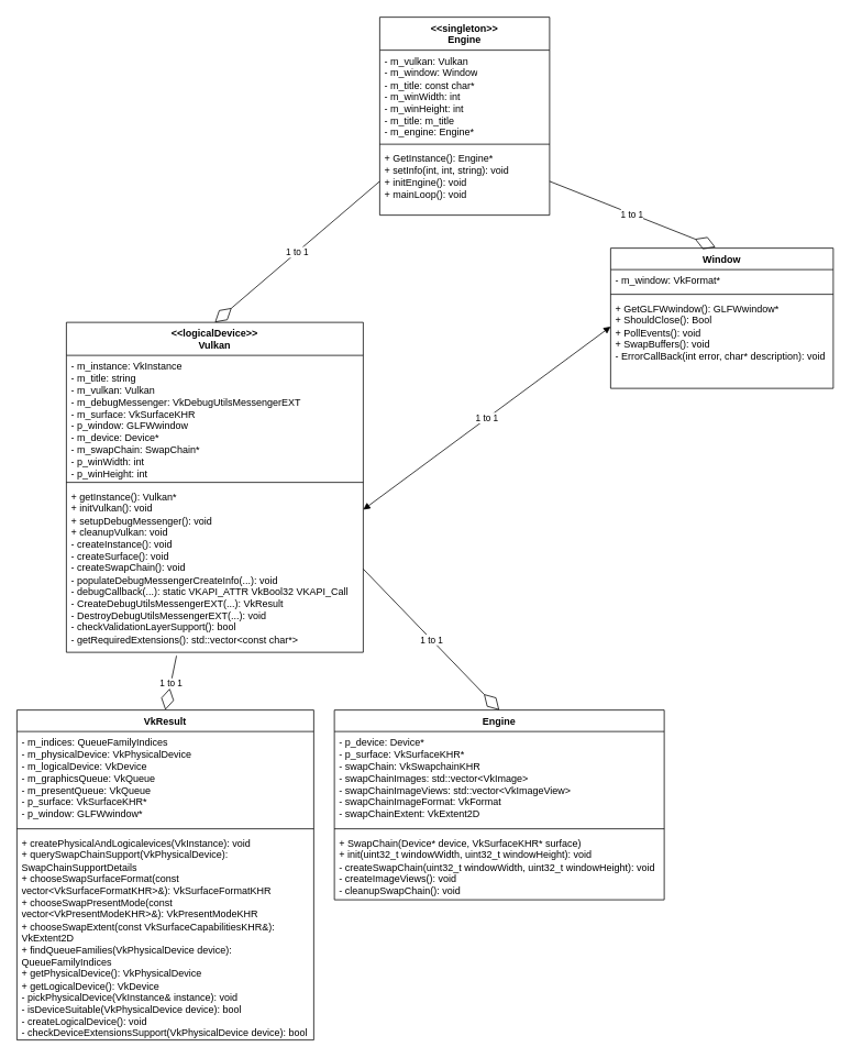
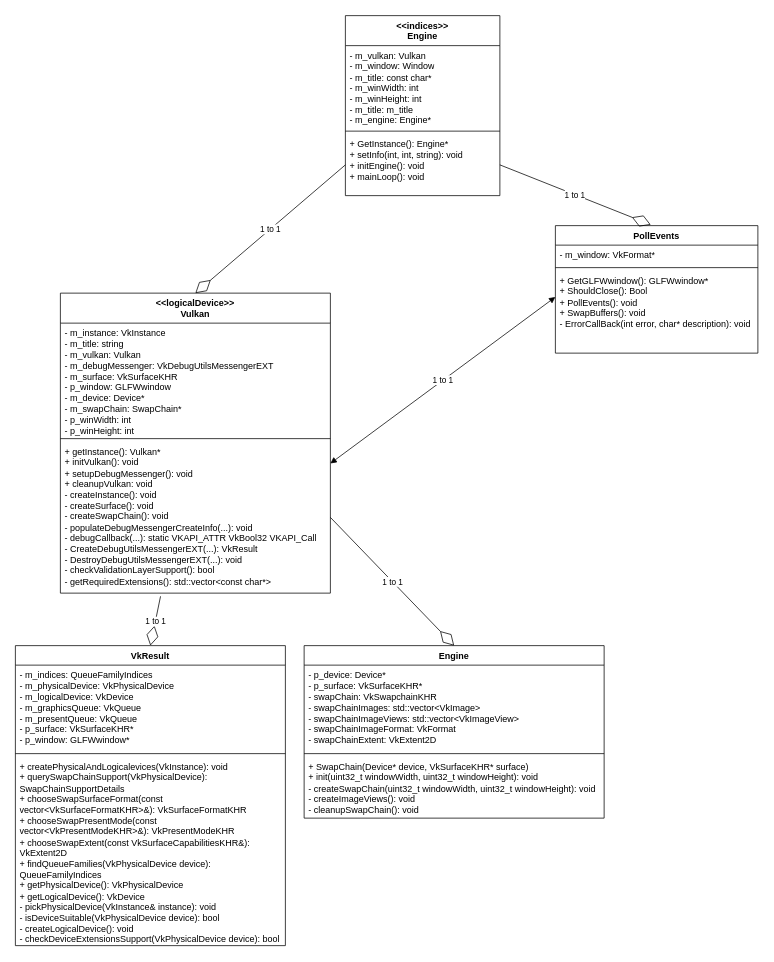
  <mxCell id="0" />
  <mxCell id="1" parent="0" />
- <mxCell id="2" value="Window" style="swimlane;fontStyle=1;align=center;verticalAlign=top;childLayout=stackLayout;horizontal=1;startSize=26;horizontalStack=0;resizeParent=1;resizeParentMax=0;resizeLast=0;collapsible=1;marginBottom=0;whiteSpace=wrap;html=1;" parent="1" vertex="1"><mxGeometry x="740" y="300" width="270" height="170" as="geometry" /></mxCell>
+ <mxCell id="2" value="PollEvents" style="swimlane;fontStyle=1;align=center;verticalAlign=top;childLayout=stackLayout;horizontal=1;startSize=26;horizontalStack=0;resizeParent=1;resizeParentMax=0;resizeLast=0;collapsible=1;marginBottom=0;whiteSpace=wrap;html=1;" parent="1" vertex="1"><mxGeometry x="740" y="300" width="270" height="170" as="geometry" /></mxCell>
  <mxCell id="3" value="- m_window: VkFormat*" style="text;strokeColor=none;fillColor=none;align=left;verticalAlign=top;spacingLeft=4;spacingRight=4;overflow=hidden;rotatable=0;points=[[0,0.5],[1,0.5]];portConstraint=eastwest;whiteSpace=wrap;html=1;" parent="2" vertex="1"><mxGeometry y="26" width="270" height="26" as="geometry" /></mxCell>
  <mxCell id="4" value="" style="line;strokeWidth=1;fillColor=none;align=left;verticalAlign=middle;spacingTop=-1;spacingLeft=3;spacingRight=3;rotatable=0;labelPosition=right;points=[];portConstraint=eastwest;strokeColor=inherit;" parent="2" vertex="1"><mxGeometry y="52" width="270" height="8" as="geometry" /></mxCell>
  <mxCell id="5" value="+ GetGLFWwindow(): GLFWwindow*&lt;br&gt;+ ShouldClose(): Bool&lt;br&gt;+ PollEvents(): void&lt;br&gt;+ SwapBuffers(): void&lt;br&gt;- ErrorCallBack(int error, char* description): void" style="text;strokeColor=none;fillColor=none;align=left;verticalAlign=top;spacingLeft=4;spacingRight=4;overflow=hidden;rotatable=0;points=[[0,0.5],[1,0.5]];portConstraint=eastwest;whiteSpace=wrap;html=1;" parent="2" vertex="1"><mxGeometry y="60" width="270" height="110" as="geometry" /></mxCell>
  <mxCell id="6" value="&amp;lt;&amp;lt;logicalDevice&amp;gt;&amp;gt;&lt;br&gt;Vulkan" style="swimlane;fontStyle=1;align=center;verticalAlign=top;childLayout=stackLayout;horizontal=1;startSize=40;horizontalStack=0;resizeParent=1;resizeParentMax=0;resizeLast=0;collapsible=1;marginBottom=0;whiteSpace=wrap;html=1;" parent="1" vertex="1"><mxGeometry x="80" y="390" width="360" height="400" as="geometry" /></mxCell>
  <mxCell id="7" value="- m_instance: VkInstance&lt;br&gt;- m_title: string&lt;br&gt;- m_vulkan: Vulkan&lt;br&gt;- m_debugMessenger: VkDebugUtilsMessengerEXT&lt;br&gt;- m_surface: VkSurfaceKHR&lt;br&gt;- p_window: GLFWwindow&lt;br&gt;- m_device: Device*&lt;br&gt;- m_swapChain: SwapChain*&lt;br&gt;- p_winWidth: int&lt;br&gt;- p_winHeight: int" style="text;strokeColor=none;fillColor=none;align=left;verticalAlign=top;spacingLeft=4;spacingRight=4;overflow=hidden;rotatable=0;points=[[0,0.5],[1,0.5]];portConstraint=eastwest;whiteSpace=wrap;html=1;" parent="6" vertex="1"><mxGeometry y="40" width="360" height="150" as="geometry" /></mxCell>
  <mxCell id="8" value="" style="line;strokeWidth=1;fillColor=none;align=left;verticalAlign=middle;spacingTop=-1;spacingLeft=3;spacingRight=3;rotatable=0;labelPosition=right;points=[];portConstraint=eastwest;strokeColor=inherit;" parent="6" vertex="1"><mxGeometry y="190" width="360" height="8" as="geometry" /></mxCell>
  <mxCell id="9" value="+ getInstance(): Vulkan*&lt;br&gt;+ initVulkan(): void&lt;br&gt;+ setupDebugMessenger(): void&lt;br&gt;+ cleanupVulkan: void&lt;br&gt;- createInstance(): void&lt;br&gt;- createSurface(): void&lt;br&gt;- createSwapChain(): void&lt;br&gt;- populateDebugMessengerCreateInfo(...): void&lt;br&gt;- debugCallback(...): static VKAPI_ATTR VkBool32 VKAPI_Call&lt;br&gt;- CreateDebugUtilsMessengerEXT(...): VkResult&lt;br&gt;- DestroyDebugUtilsMessengerEXT(...): void&lt;br&gt;- checkValidationLayerSupport(): bool&lt;br&gt;- getRequiredExtensions(): std::vector&amp;lt;const char*&amp;gt;" style="text;strokeColor=none;fillColor=none;align=left;verticalAlign=top;spacingLeft=4;spacingRight=4;overflow=hidden;rotatable=0;points=[[0,0.5],[1,0.5]];portConstraint=eastwest;whiteSpace=wrap;html=1;" parent="6" vertex="1"><mxGeometry y="198" width="360" height="202" as="geometry" /></mxCell>
  <mxCell id="10" value="1 to 1" style="endArrow=block;startArrow=block;endFill=1;startFill=1;html=1;rounded=0;entryX=0;entryY=0.32;entryDx=0;entryDy=0;entryPerimeter=0;exitX=1;exitY=0.144;exitDx=0;exitDy=0;exitPerimeter=0;" parent="1" source="9" target="5" edge="1"><mxGeometry width="160" relative="1" as="geometry"><mxPoint x="610" y="620" as="sourcePoint" /><mxPoint x="740" y="620" as="targetPoint" /></mxGeometry></mxCell>
- <mxCell id="11" value="&amp;lt;&amp;lt;singleton&amp;gt;&amp;gt;&lt;br&gt;Engine" style="swimlane;fontStyle=1;align=center;verticalAlign=top;childLayout=stackLayout;horizontal=1;startSize=40;horizontalStack=0;resizeParent=1;resizeParentMax=0;resizeLast=0;collapsible=1;marginBottom=0;whiteSpace=wrap;html=1;" parent="1" vertex="1"><mxGeometry x="460" y="20" width="206" height="240" as="geometry" /></mxCell>
+ <mxCell id="11" value="&amp;lt;&amp;lt;indices&amp;gt;&amp;gt;&lt;br&gt;Engine" style="swimlane;fontStyle=1;align=center;verticalAlign=top;childLayout=stackLayout;horizontal=1;startSize=40;horizontalStack=0;resizeParent=1;resizeParentMax=0;resizeLast=0;collapsible=1;marginBottom=0;whiteSpace=wrap;html=1;" parent="1" vertex="1"><mxGeometry x="460" y="20" width="206" height="240" as="geometry" /></mxCell>
  <mxCell id="12" value="- m_vulkan: Vulkan&lt;br&gt;- m_window: Window&lt;br&gt;- m_title: const char*&lt;br&gt;- m_winWidth: int&lt;br&gt;- m_winHeight: int&lt;br&gt;- m_title: m_title&lt;br&gt;- m_engine: Engine*" style="text;strokeColor=none;fillColor=none;align=left;verticalAlign=top;spacingLeft=4;spacingRight=4;overflow=hidden;rotatable=0;points=[[0,0.5],[1,0.5]];portConstraint=eastwest;whiteSpace=wrap;html=1;" parent="11" vertex="1"><mxGeometry y="40" width="206" height="110" as="geometry" /></mxCell>
  <mxCell id="13" value="" style="line;strokeWidth=1;fillColor=none;align=left;verticalAlign=middle;spacingTop=-1;spacingLeft=3;spacingRight=3;rotatable=0;labelPosition=right;points=[];portConstraint=eastwest;strokeColor=inherit;" parent="11" vertex="1"><mxGeometry y="150" width="206" height="8" as="geometry" /></mxCell>
  <mxCell id="14" value="+ GetInstance(): Engine*&lt;br&gt;+ setInfo(int, int, string): void&lt;br&gt;+ initEngine(): void&lt;br&gt;+ mainLoop(): void" style="text;strokeColor=none;fillColor=none;align=left;verticalAlign=top;spacingLeft=4;spacingRight=4;overflow=hidden;rotatable=0;points=[[0,0.5],[1,0.5]];portConstraint=eastwest;whiteSpace=wrap;html=1;" parent="11" vertex="1"><mxGeometry y="158" width="206" height="82" as="geometry" /></mxCell>
  <mxCell id="15" value="1 to 1" style="endArrow=diamondThin;endFill=0;endSize=24;html=1;rounded=0;exitX=0;exitY=0.5;exitDx=0;exitDy=0;entryX=0.5;entryY=0;entryDx=0;entryDy=0;" parent="1" source="14" target="6" edge="1"><mxGeometry width="160" relative="1" as="geometry"><mxPoint x="630" y="490" as="sourcePoint" /><mxPoint x="790" y="490" as="targetPoint" /></mxGeometry></mxCell>
  <mxCell id="16" value="1 to 1" style="endArrow=diamondThin;endFill=0;endSize=24;html=1;rounded=0;exitX=1;exitY=0.5;exitDx=0;exitDy=0;entryX=0.471;entryY=-0.007;entryDx=0;entryDy=0;entryPerimeter=0;" parent="1" source="14" target="2" edge="1"><mxGeometry width="160" relative="1" as="geometry"><mxPoint x="630" y="490" as="sourcePoint" /><mxPoint x="790" y="490" as="targetPoint" /></mxGeometry></mxCell>
  <mxCell id="17" value="VkResult" style="swimlane;fontStyle=1;align=center;verticalAlign=top;childLayout=stackLayout;horizontal=1;startSize=26;horizontalStack=0;resizeParent=1;resizeParentMax=0;resizeLast=0;collapsible=1;marginBottom=0;whiteSpace=wrap;html=1;" parent="1" vertex="1"><mxGeometry x="20" y="860" width="360" height="400" as="geometry" /></mxCell>
  <mxCell id="18" value="- m_indices: QueueFamilyIndices&lt;br&gt;- m_physicalDevice: VkPhysicalDevice&lt;br&gt;- m_logicalDevice: VkDevice&lt;br&gt;- m_graphicsQueue: VkQueue&lt;br&gt;- m_presentQueue: VkQueue&lt;br&gt;- p_surface: VkSurfaceKHR*&lt;br&gt;- p_window: GLFWwindow*" style="text;strokeColor=none;fillColor=none;align=left;verticalAlign=top;spacingLeft=4;spacingRight=4;overflow=hidden;rotatable=0;points=[[0,0.5],[1,0.5]];portConstraint=eastwest;whiteSpace=wrap;html=1;" parent="17" vertex="1"><mxGeometry y="26" width="360" height="114" as="geometry" /></mxCell>
  <mxCell id="19" value="" style="line;strokeWidth=1;fillColor=none;align=left;verticalAlign=middle;spacingTop=-1;spacingLeft=3;spacingRight=3;rotatable=0;labelPosition=right;points=[];portConstraint=eastwest;strokeColor=inherit;" parent="17" vertex="1"><mxGeometry y="140" width="360" height="8" as="geometry" /></mxCell>
  <mxCell id="20" value="+ createPhysicalAndLogicalevices(VkInstance): void&lt;br&gt;+ querySwapChainSupport(VkPhysicalDevice): SwapChainSupportDetails&lt;br&gt;+ chooseSwapSurfaceFormat(const vector&amp;lt;VkSurfaceFormatKHR&amp;gt;&amp;amp;): VkSurfaceFormatKHR&lt;br&gt;+ chooseSwapPresentMode(const vector&amp;lt;VkPresentModeKHR&amp;gt;&amp;amp;): VkPresentModeKHR&lt;br&gt;+ chooseSwapExtent(const VkSurfaceCapabilitiesKHR&amp;amp;): VkExtent2D&lt;br&gt;+ findQueueFamilies(VkPhysicalDevice device): QueueFamilyIndices&lt;br&gt;+ getPhysicalDevice(): VkPhysicalDevice&lt;br&gt;+ getLogicalDevice(): VkDevice&lt;br&gt;- pickPhysicalDevice(VkInstance&amp;amp; instance): void&lt;br&gt;- isDeviceSuitable(VkPhysicalDevice device): bool&lt;br&gt;- createLogicalDevice(): void&lt;br&gt;- checkDeviceExtensionsSupport(VkPhysicalDevice device): bool" style="text;strokeColor=none;fillColor=none;align=left;verticalAlign=top;spacingLeft=4;spacingRight=4;overflow=hidden;rotatable=0;points=[[0,0.5],[1,0.5]];portConstraint=eastwest;whiteSpace=wrap;html=1;" parent="17" vertex="1"><mxGeometry y="148" width="360" height="252" as="geometry" /></mxCell>
  <mxCell id="21" value="1 to 1" style="endArrow=diamondThin;endFill=0;endSize=24;html=1;rounded=0;exitX=0.371;exitY=1.021;exitDx=0;exitDy=0;exitPerimeter=0;entryX=0.5;entryY=0;entryDx=0;entryDy=0;" parent="1" source="9" target="17" edge="1"><mxGeometry width="160" relative="1" as="geometry"><mxPoint x="380" y="930" as="sourcePoint" /><mxPoint x="540" y="930" as="targetPoint" /></mxGeometry></mxCell>
  <mxCell id="22" value="Engine" style="swimlane;fontStyle=1;align=center;verticalAlign=top;childLayout=stackLayout;horizontal=1;startSize=26;horizontalStack=0;resizeParent=1;resizeParentMax=0;resizeLast=0;collapsible=1;marginBottom=0;whiteSpace=wrap;html=1;" vertex="1" parent="1"><mxGeometry x="405" y="860" width="400" height="230" as="geometry" /></mxCell>
  <mxCell id="23" value="- p_device: Device*&lt;br&gt;- p_surface: VkSurfaceKHR*&lt;br&gt;- swapChain: VkSwapchainKHR&lt;br&gt;- swapChainImages: std::vector&amp;lt;VkImage&amp;gt;&lt;br&gt;- swapChainImageViews: std::vector&amp;lt;VkImageView&amp;gt;&lt;br&gt;- swapChainImageFormat: VkFormat&lt;br&gt;- swapChainExtent: VkExtent2D" style="text;strokeColor=none;fillColor=none;align=left;verticalAlign=top;spacingLeft=4;spacingRight=4;overflow=hidden;rotatable=0;points=[[0,0.5],[1,0.5]];portConstraint=eastwest;whiteSpace=wrap;html=1;" vertex="1" parent="22"><mxGeometry y="26" width="400" height="114" as="geometry" /></mxCell>
  <mxCell id="24" value="" style="line;strokeWidth=1;fillColor=none;align=left;verticalAlign=middle;spacingTop=-1;spacingLeft=3;spacingRight=3;rotatable=0;labelPosition=right;points=[];portConstraint=eastwest;strokeColor=inherit;" vertex="1" parent="22"><mxGeometry y="140" width="400" height="8" as="geometry" /></mxCell>
  <mxCell id="25" value="+ SwapChain(Device* device, VkSurfaceKHR* surface)&lt;br&gt;+ init(uint32_t windowWidth, uint32_t windowHeight): void&lt;br&gt;- createSwapChain(uint32_t windowWidth, uint32_t windowHeight): void&lt;br&gt;- createImageViews(): void&lt;br&gt;- cleanupSwapChain(): void" style="text;strokeColor=none;fillColor=none;align=left;verticalAlign=top;spacingLeft=4;spacingRight=4;overflow=hidden;rotatable=0;points=[[0,0.5],[1,0.5]];portConstraint=eastwest;whiteSpace=wrap;html=1;" vertex="1" parent="22"><mxGeometry y="148" width="400" height="82" as="geometry" /></mxCell>
  <mxCell id="26" value="1 to 1" style="endArrow=diamondThin;endFill=0;endSize=24;html=1;rounded=0;entryX=0.5;entryY=0;entryDx=0;entryDy=0;exitX=1;exitY=0.5;exitDx=0;exitDy=0;" edge="1" parent="1" source="9" target="22"><mxGeometry width="160" relative="1" as="geometry"><mxPoint x="490" y="780" as="sourcePoint" /><mxPoint x="210" y="870" as="targetPoint" /></mxGeometry></mxCell>
